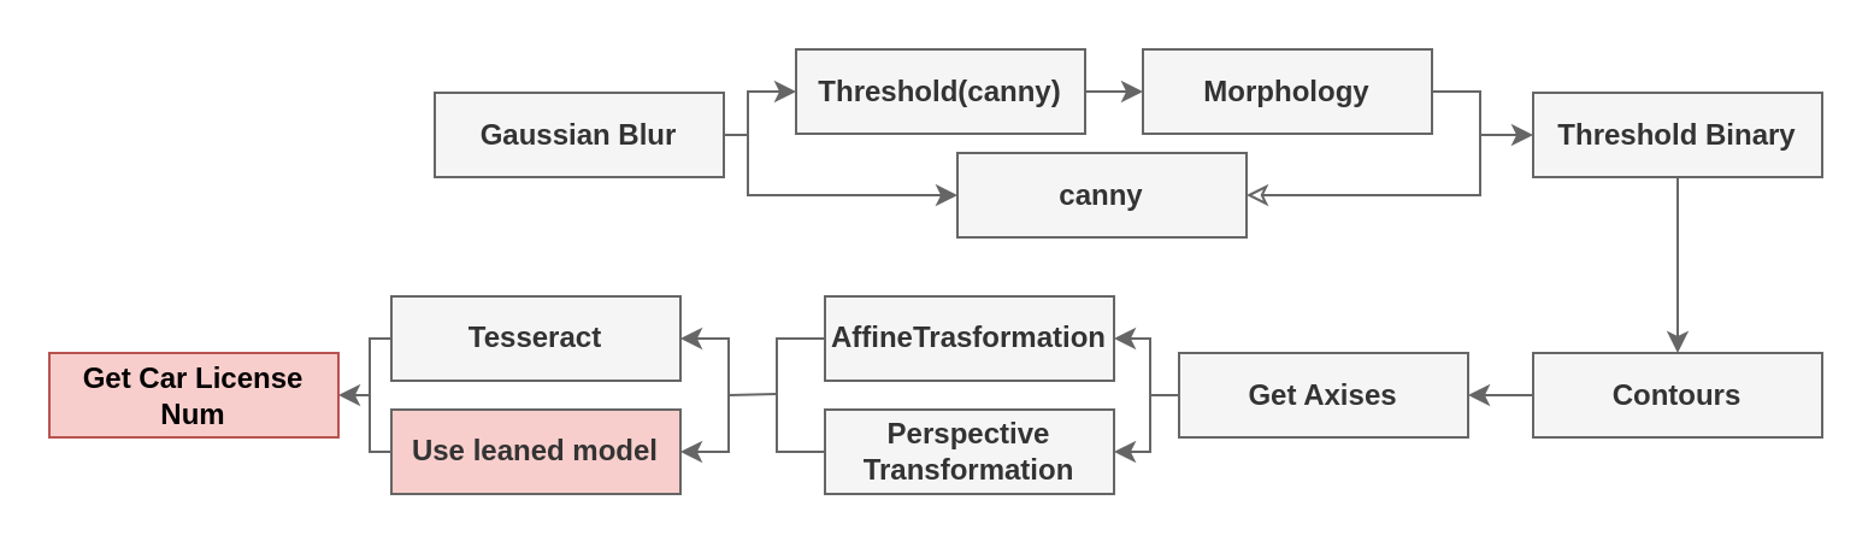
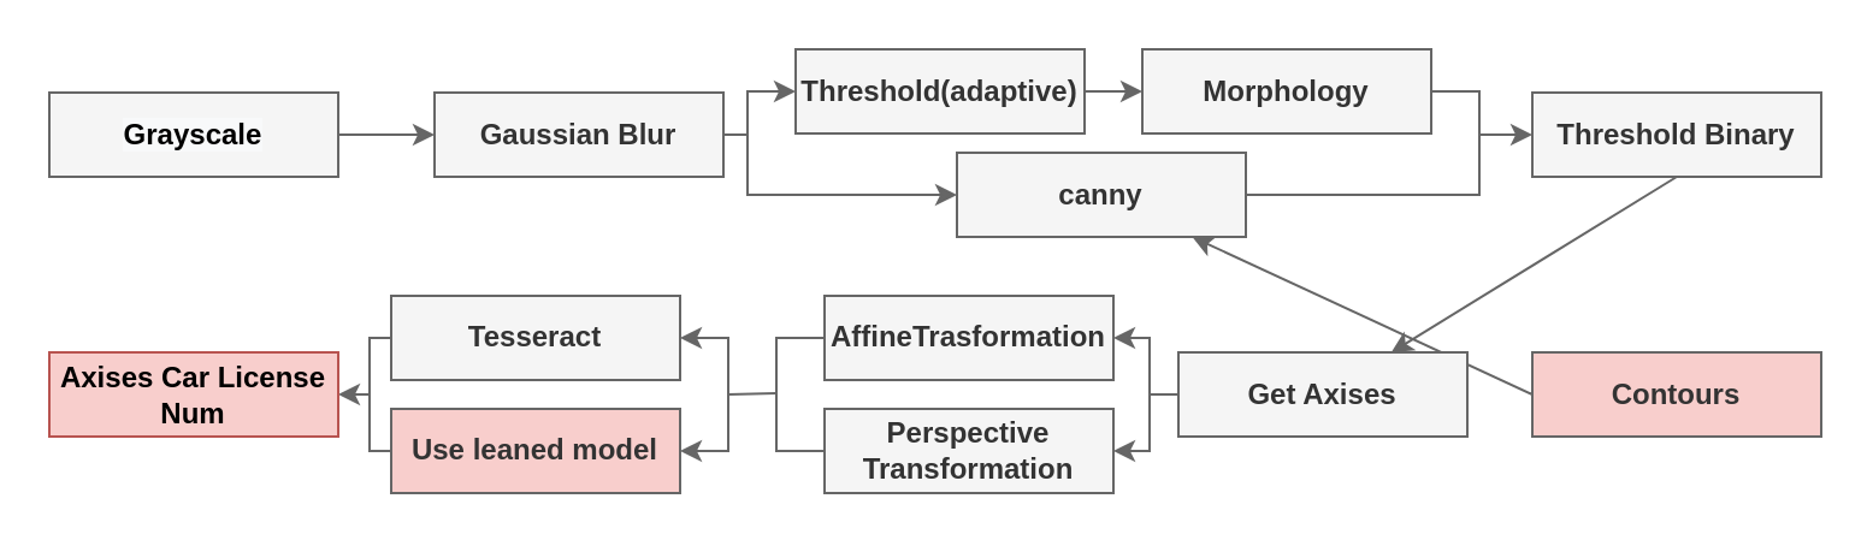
  <mxCell id="0" />
  <mxCell id="1" parent="0" />
+ <mxCell id="2" value="" style="edgeStyle=orthogonalEdgeStyle;rounded=0;orthogonalLoop=1;jettySize=auto;html=1;fillColor=#f5f5f5;strokeColor=#666666;fontStyle=1;fontFamily=Helvetica;" edge="1" parent="1" source="3" target="5"><mxGeometry relative="1" as="geometry" /></mxCell>
+ <mxCell id="3" value="&#10;&#10;&lt;span style=&quot;color: rgb(0, 0, 0); font-size: 12px; font-style: normal; letter-spacing: normal; text-align: center; text-indent: 0px; text-transform: none; word-spacing: 0px; background-color: rgb(248, 249, 250); display: inline; float: none;&quot;&gt;Grayscale&lt;/span&gt;&#10;&#10;" style="rounded=0;whiteSpace=wrap;html=1;fillColor=#f5f5f5;strokeColor=#666666;fontColor=#333333;fontStyle=1;fontFamily=Helvetica;" vertex="1" parent="1"><mxGeometry x="20" y="38" width="120" height="35" as="geometry" /></mxCell>
  <mxCell id="4" style="edgeStyle=orthogonalEdgeStyle;rounded=0;orthogonalLoop=1;jettySize=auto;html=1;exitX=1;exitY=0.5;exitDx=0;exitDy=0;startArrow=none;startFill=0;endArrow=none;endFill=0;fillColor=#f5f5f5;strokeColor=#666666;fontStyle=1;fontFamily=Helvetica;" edge="1" parent="1" source="5"><mxGeometry relative="1" as="geometry"><mxPoint x="310.345" y="55.5" as="targetPoint" /></mxGeometry></mxCell>
  <mxCell id="5" value="Gaussian Blur" style="rounded=0;whiteSpace=wrap;html=1;fillColor=#f5f5f5;strokeColor=#666666;fontColor=#333333;fontStyle=1;fontFamily=Helvetica;" vertex="1" parent="1"><mxGeometry x="180" y="38" width="120" height="35" as="geometry" /></mxCell>
  <mxCell id="6" style="edgeStyle=orthogonalEdgeStyle;rounded=0;orthogonalLoop=1;jettySize=auto;html=1;exitX=1;exitY=0.5;exitDx=0;exitDy=0;entryX=0;entryY=0.5;entryDx=0;entryDy=0;fillColor=#f5f5f5;strokeColor=#666666;fontStyle=1;fontFamily=Helvetica;" edge="1" parent="1" source="8" target="13"><mxGeometry relative="1" as="geometry" /></mxCell>
  <mxCell id="7" style="edgeStyle=orthogonalEdgeStyle;rounded=0;orthogonalLoop=1;jettySize=auto;html=1;exitX=0;exitY=0.5;exitDx=0;exitDy=0;entryX=0;entryY=0.5;entryDx=0;entryDy=0;startArrow=classic;startFill=1;endArrow=classic;endFill=1;fillColor=#f5f5f5;strokeColor=#666666;fontStyle=1;fontFamily=Helvetica;" edge="1" parent="1" source="8" target="14"><mxGeometry relative="1" as="geometry" /></mxCell>
- <mxCell id="8" value="Threshold(canny)" style="rounded=0;whiteSpace=wrap;html=1;fillColor=#f5f5f5;strokeColor=#666666;fontColor=#333333;fontStyle=1;fontFamily=Helvetica;" vertex="1" parent="1"><mxGeometry x="330" y="20" width="120" height="35" as="geometry" /></mxCell>
- <mxCell id="9" style="edgeStyle=none;rounded=0;orthogonalLoop=1;jettySize=auto;html=1;exitX=0.5;exitY=1;exitDx=0;exitDy=0;entryX=0.5;entryY=0;entryDx=0;entryDy=0;fillColor=#f5f5f5;strokeColor=#666666;fontStyle=1;fontFamily=Helvetica;" edge="1" parent="1" source="11" target="16"><mxGeometry relative="1" as="geometry" /></mxCell>
+ <mxCell id="8" value="Threshold(adaptive)" style="rounded=0;whiteSpace=wrap;html=1;fillColor=#f5f5f5;strokeColor=#666666;fontColor=#333333;fontStyle=1;fontFamily=Helvetica;" vertex="1" parent="1"><mxGeometry x="330" y="20" width="120" height="35" as="geometry" /></mxCell>
+ <mxCell id="9" style="edgeStyle=none;rounded=0;orthogonalLoop=1;jettySize=auto;html=1;exitX=0.5;exitY=1;exitDx=0;exitDy=0;fillColor=#f5f5f5;strokeColor=#666666;fontStyle=1;fontFamily=Helvetica;" edge="1" parent="1" source="11" target="18"><mxGeometry relative="1" as="geometry" /></mxCell>
  <mxCell id="10" style="edgeStyle=orthogonalEdgeStyle;rounded=0;orthogonalLoop=1;jettySize=auto;html=1;exitX=0;exitY=0.5;exitDx=0;exitDy=0;startArrow=classic;startFill=1;endArrow=none;endFill=0;fillColor=#f5f5f5;strokeColor=#666666;fontStyle=1;fontFamily=Helvetica;" edge="1" parent="1" source="11"><mxGeometry relative="1" as="geometry"><mxPoint x="614.483" y="55.276" as="targetPoint" /></mxGeometry></mxCell>
  <mxCell id="11" value="Threshold Binary" style="rounded=0;whiteSpace=wrap;html=1;fillColor=#f5f5f5;strokeColor=#666666;fontColor=#333333;fontStyle=1;fontFamily=Helvetica;" vertex="1" parent="1"><mxGeometry x="636" y="38" width="120" height="35" as="geometry" /></mxCell>
- <mxCell id="12" style="edgeStyle=orthogonalEdgeStyle;rounded=0;orthogonalLoop=1;jettySize=auto;html=1;exitX=1;exitY=0.5;exitDx=0;exitDy=0;entryX=1;entryY=0.5;entryDx=0;entryDy=0;startArrow=none;startFill=0;endArrow=classic;endFill=0;fillColor=#f5f5f5;strokeColor=#666666;fontStyle=1;fontFamily=Helvetica;" edge="1" parent="1" source="13" target="14"><mxGeometry relative="1" as="geometry" /></mxCell>
+ <mxCell id="12" style="edgeStyle=orthogonalEdgeStyle;rounded=0;orthogonalLoop=1;jettySize=auto;html=1;exitX=1;exitY=0.5;exitDx=0;exitDy=0;entryX=1;entryY=0.5;entryDx=0;entryDy=0;startArrow=none;startFill=0;endArrow=none;endFill=0;fillColor=#f5f5f5;strokeColor=#666666;fontStyle=1;fontFamily=Helvetica;" edge="1" parent="1" source="13" target="14"><mxGeometry relative="1" as="geometry" /></mxCell>
  <mxCell id="13" value="Morphology" style="rounded=0;whiteSpace=wrap;html=1;fillColor=#f5f5f5;strokeColor=#666666;fontColor=#333333;fontStyle=1;fontFamily=Helvetica;" vertex="1" parent="1"><mxGeometry x="474" y="20" width="120" height="35" as="geometry" /></mxCell>
  <mxCell id="14" value="canny" style="rounded=0;whiteSpace=wrap;html=1;fillColor=#f5f5f5;strokeColor=#666666;fontColor=#333333;fontStyle=1;fontFamily=Helvetica;" vertex="1" parent="1"><mxGeometry x="397" y="63" width="120" height="35" as="geometry" /></mxCell>
- <mxCell id="15" style="edgeStyle=none;rounded=0;orthogonalLoop=1;jettySize=auto;html=1;exitX=0;exitY=0.5;exitDx=0;exitDy=0;entryX=1;entryY=0.5;entryDx=0;entryDy=0;fillColor=#f5f5f5;strokeColor=#666666;fontStyle=1;fontFamily=Helvetica;" edge="1" parent="1" source="16" target="18"><mxGeometry relative="1" as="geometry" /></mxCell>
- <mxCell id="16" value="Contours" style="rounded=0;whiteSpace=wrap;html=1;fillColor=#f5f5f5;strokeColor=#666666;fontColor=#333333;fontStyle=1;fontFamily=Helvetica;" vertex="1" parent="1"><mxGeometry x="636" y="146" width="120" height="35" as="geometry" /></mxCell>
+ <mxCell id="15" style="edgeStyle=none;rounded=0;orthogonalLoop=1;jettySize=auto;html=1;exitX=0;exitY=0.5;exitDx=0;exitDy=0;fillColor=#f5f5f5;strokeColor=#666666;fontStyle=1;fontFamily=Helvetica;" edge="1" parent="1" source="16" target="14"><mxGeometry relative="1" as="geometry" /></mxCell>
+ <mxCell id="16" value="Contours" style="rounded=0;whiteSpace=wrap;html=1;fillColor=#f8cecc;strokeColor=#666666;fontColor=#333333;fontStyle=1;fontFamily=Helvetica;" vertex="1" parent="1"><mxGeometry x="636" y="146" width="120" height="35" as="geometry" /></mxCell>
  <mxCell id="17" style="edgeStyle=orthogonalEdgeStyle;rounded=0;orthogonalLoop=1;jettySize=auto;html=1;exitX=0;exitY=0.5;exitDx=0;exitDy=0;startArrow=none;startFill=0;endArrow=none;endFill=0;fillColor=#f5f5f5;strokeColor=#666666;fontStyle=1;fontFamily=Helvetica;" edge="1" parent="1" source="18"><mxGeometry relative="1" as="geometry"><mxPoint x="477" y="163" as="targetPoint" /></mxGeometry></mxCell>
  <mxCell id="18" value="Get Axises" style="rounded=0;whiteSpace=wrap;html=1;fillColor=#f5f5f5;strokeColor=#666666;fontColor=#333333;fontStyle=1;fontFamily=Helvetica;" vertex="1" parent="1"><mxGeometry x="489" y="146" width="120" height="35" as="geometry" /></mxCell>
  <mxCell id="19" style="edgeStyle=orthogonalEdgeStyle;rounded=0;orthogonalLoop=1;jettySize=auto;html=1;exitX=0;exitY=0.5;exitDx=0;exitDy=0;entryX=0;entryY=0.5;entryDx=0;entryDy=0;endArrow=none;endFill=0;fillColor=#f5f5f5;strokeColor=#666666;fontStyle=1;fontFamily=Helvetica;" edge="1" parent="1" source="21" target="22"><mxGeometry relative="1" as="geometry" /></mxCell>
  <mxCell id="20" style="edgeStyle=orthogonalEdgeStyle;rounded=0;orthogonalLoop=1;jettySize=auto;html=1;exitX=1;exitY=0.5;exitDx=0;exitDy=0;entryX=1;entryY=0.5;entryDx=0;entryDy=0;startArrow=classic;startFill=1;endArrow=classic;endFill=1;fillColor=#f5f5f5;strokeColor=#666666;fontStyle=1;fontFamily=Helvetica;" edge="1" parent="1" source="21" target="22"><mxGeometry relative="1" as="geometry"><Array as="points"><mxPoint x="477" y="140" /><mxPoint x="477" y="187" /></Array></mxGeometry></mxCell>
  <mxCell id="21" value="AffineTrasformation" style="rounded=0;whiteSpace=wrap;html=1;fillColor=#f5f5f5;strokeColor=#666666;fontColor=#333333;fontStyle=1;fontFamily=Helvetica;" vertex="1" parent="1"><mxGeometry x="342" y="122.5" width="120" height="35" as="geometry" /></mxCell>
  <mxCell id="22" value="Perspective Transformation" style="rounded=0;whiteSpace=wrap;html=1;fillColor=#f5f5f5;strokeColor=#666666;fontColor=#333333;fontStyle=1;fontFamily=Helvetica;" vertex="1" parent="1"><mxGeometry x="342" y="169.5" width="120" height="35" as="geometry" /></mxCell>
  <mxCell id="23" style="edgeStyle=orthogonalEdgeStyle;rounded=0;orthogonalLoop=1;jettySize=auto;html=1;exitX=1;exitY=0.5;exitDx=0;exitDy=0;entryX=1;entryY=0.5;entryDx=0;entryDy=0;endArrow=classic;endFill=1;fillColor=#f5f5f5;strokeColor=#666666;startArrow=classic;startFill=1;fontStyle=1;fontFamily=Helvetica;" edge="1" parent="1" source="25" target="26"><mxGeometry relative="1" as="geometry" /></mxCell>
  <mxCell id="24" style="edgeStyle=orthogonalEdgeStyle;rounded=0;orthogonalLoop=1;jettySize=auto;html=1;exitX=0;exitY=0.5;exitDx=0;exitDy=0;entryX=0;entryY=0.5;entryDx=0;entryDy=0;startArrow=none;startFill=0;endArrow=none;endFill=0;fillColor=#f5f5f5;strokeColor=#666666;fontStyle=1;fontFamily=Helvetica;" edge="1" parent="1" source="25" target="26"><mxGeometry relative="1" as="geometry"><Array as="points"><mxPoint x="153" y="140" /><mxPoint x="153" y="187" /></Array></mxGeometry></mxCell>
  <mxCell id="25" value="Tesseract" style="rounded=0;whiteSpace=wrap;html=1;fillColor=#f5f5f5;strokeColor=#666666;fontColor=#333333;fontStyle=1;fontFamily=Helvetica;" vertex="1" parent="1"><mxGeometry x="162" y="122.5" width="120" height="35" as="geometry" /></mxCell>
  <mxCell id="26" value="Use leaned model" style="rounded=0;whiteSpace=wrap;html=1;fillColor=#f8cecc;strokeColor=#666666;fontColor=#333333;fontStyle=1;fontFamily=Helvetica;" vertex="1" parent="1"><mxGeometry x="162" y="169.5" width="120" height="35" as="geometry" /></mxCell>
  <mxCell id="27" style="edgeStyle=orthogonalEdgeStyle;rounded=0;orthogonalLoop=1;jettySize=auto;html=1;exitX=1;exitY=0.5;exitDx=0;exitDy=0;startArrow=classic;startFill=1;endArrow=none;endFill=0;fillColor=#f5f5f5;strokeColor=#666666;fontStyle=1;fontFamily=Helvetica;" edge="1" parent="1" source="28"><mxGeometry relative="1" as="geometry"><mxPoint x="152.944" y="163.5" as="targetPoint" /></mxGeometry></mxCell>
- <mxCell id="28" value="Get Car License Num" style="rounded=0;whiteSpace=wrap;html=1;fillColor=#f8cecc;strokeColor=#b85450;fontStyle=1;fontFamily=Helvetica;" vertex="1" parent="1"><mxGeometry x="20" y="146" width="120" height="35" as="geometry" /></mxCell>
+ <mxCell id="28" value="Axises Car License Num" style="rounded=0;whiteSpace=wrap;html=1;fillColor=#f8cecc;strokeColor=#b85450;fontStyle=1;fontFamily=Helvetica;" vertex="1" parent="1"><mxGeometry x="20" y="146" width="120" height="35" as="geometry" /></mxCell>
  <mxCell id="29" value="" style="endArrow=none;html=1;fillColor=#f5f5f5;strokeColor=#666666;fontStyle=1;fontFamily=Helvetica;" edge="1" parent="1"><mxGeometry width="50" height="50" relative="1" as="geometry"><mxPoint x="302" y="163.44" as="sourcePoint" /><mxPoint x="322" y="163" as="targetPoint" /></mxGeometry></mxCell>
